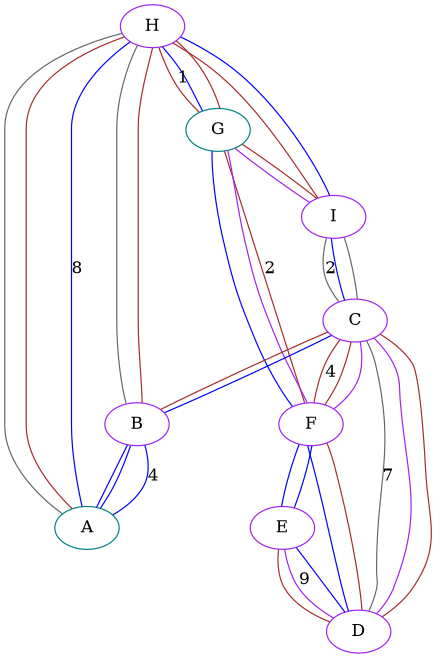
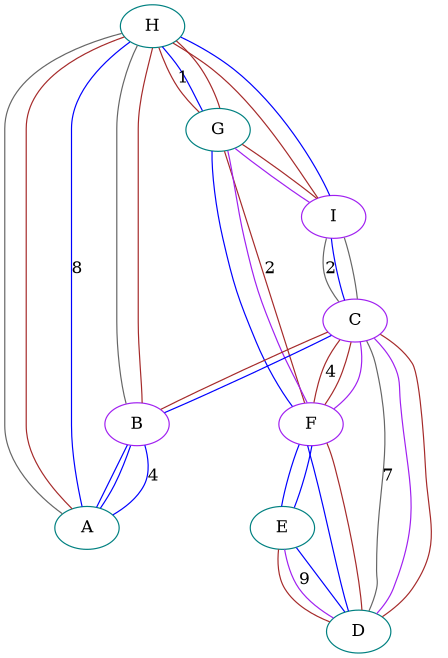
  graph {
    node [color=purple]
    edge [color=blue]
-   H
+   H [color=teal]
    G [color=teal]
    F
    I
    B
    A [color=teal]
    C
-   D
-   E
+   D [color=teal]
+   E [color=teal]
    H -- G
    H -- I [color=brown]
    H -- B [color=gray40]
    H -- A [color=gray40]
    G -- H [color=brown label=1]
    G -- H [color=brown]
    G -- F [color=brown label=2]
    G -- F
    G -- I [color=purple]
    F -- G [color=purple]
    F -- C [color=brown]
    F -- D
    F -- E
    I -- H
    I -- G [color=brown]
    I -- C
    B -- H [color=brown]
    B -- A [label=4]
    B -- A
    B -- C
    A -- H [label=8]
    A -- H [color=brown]
    A -- B
    C -- F [color=brown label=4]
    C -- F [color=purple]
    C -- I [color=gray40 label=2]
    C -- I [color=gray40]
    C -- B [color=brown]
    C -- D [color=gray40 label=7]
    C -- D [color=purple]
    D -- F [color=brown]
    D -- C [color=brown]
    D -- E
    E -- F
    E -- D [color=purple label=9]
    E -- D [color=brown]
  }
